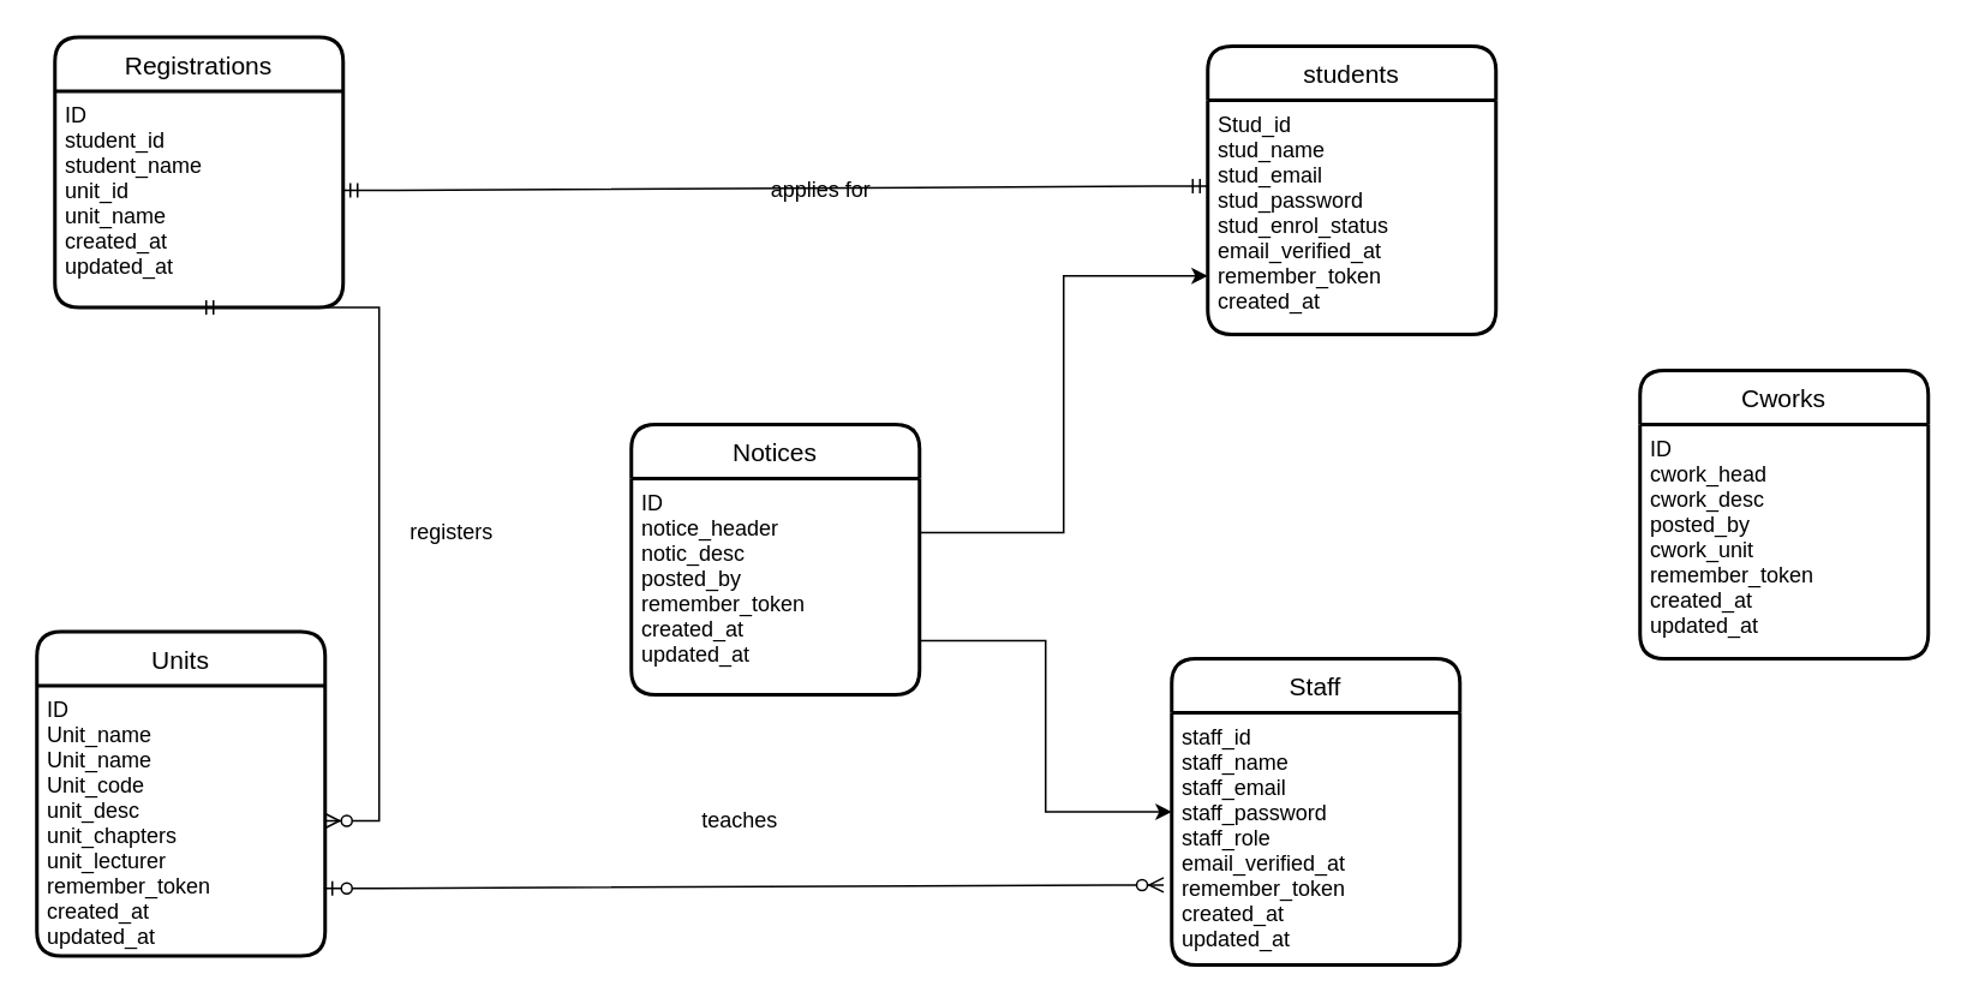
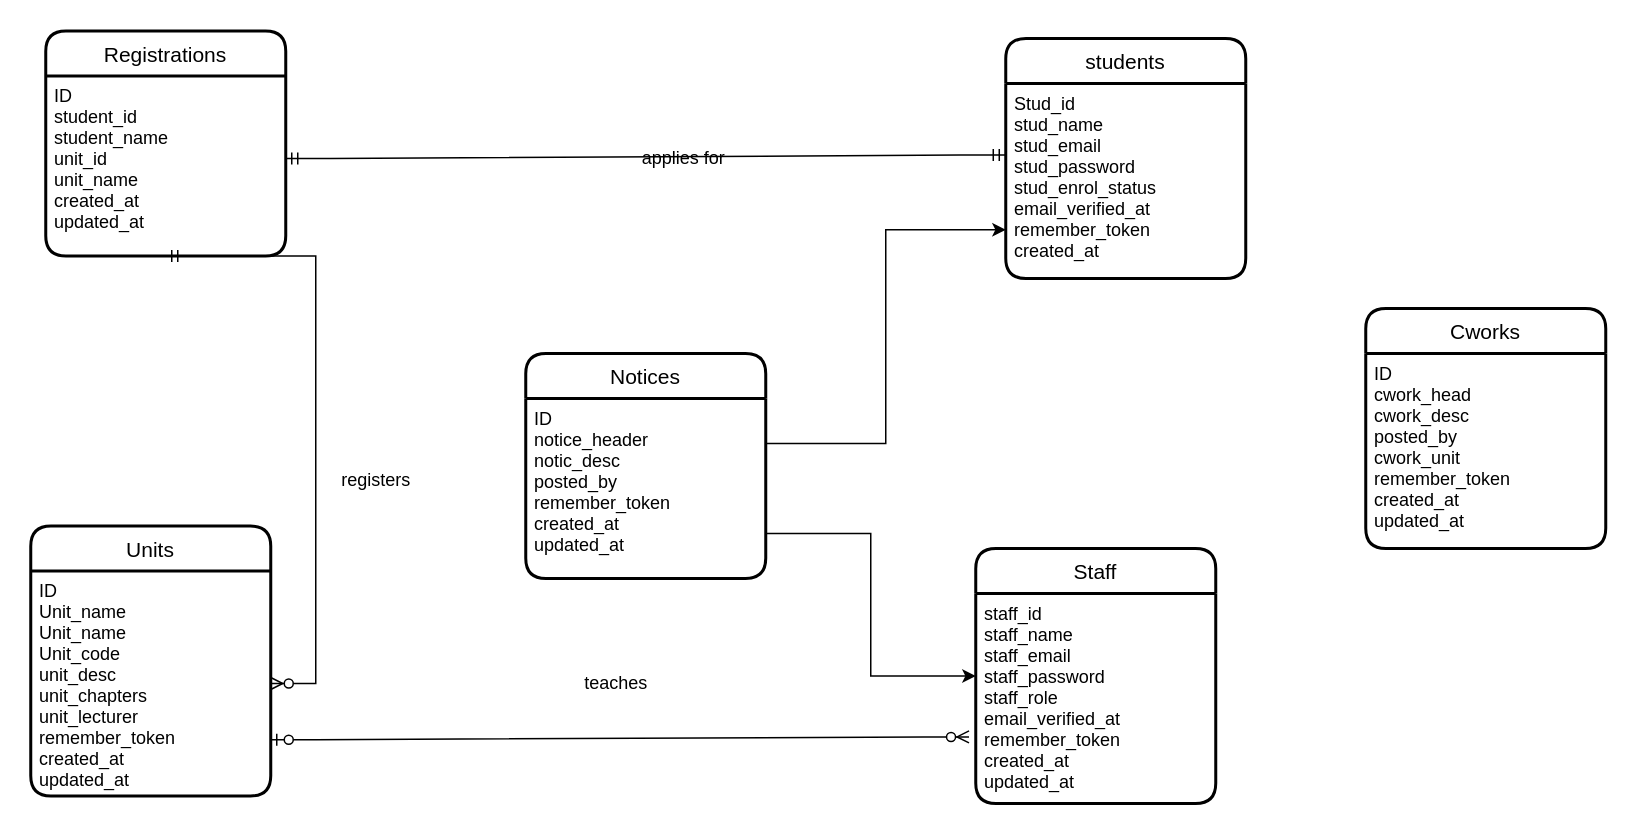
  <mxCell id="0" />
  <mxCell id="1" parent="0" />
  <mxCell id="2" value="Cworks" style="swimlane;childLayout=stackLayout;horizontal=1;startSize=30;horizontalStack=0;rounded=1;fontSize=14;fontStyle=0;strokeWidth=2;resizeParent=0;resizeLast=1;shadow=0;dashed=0;align=center;" vertex="1" parent="1"><mxGeometry x="910" y="205" width="160" height="160" as="geometry" /></mxCell>
  <mxCell id="3" value="ID&#10;cwork_head&#10;cwork_desc&#10;posted_by&#10;cwork_unit&#10;remember_token&#10;created_at&#10;updated_at" style="align=left;strokeColor=none;fillColor=none;spacingLeft=4;fontSize=12;verticalAlign=top;resizable=0;rotatable=0;part=1;" vertex="1" parent="2"><mxGeometry y="30" width="160" height="130" as="geometry" /></mxCell>
  <mxCell id="4" value="Notices" style="swimlane;childLayout=stackLayout;horizontal=1;startSize=30;horizontalStack=0;rounded=1;fontSize=14;fontStyle=0;strokeWidth=2;resizeParent=0;resizeLast=1;shadow=0;dashed=0;align=center;" vertex="1" parent="1"><mxGeometry x="350" y="235" width="160" height="150" as="geometry" /></mxCell>
  <mxCell id="5" value="ID&#10;notice_header&#10;notic_desc&#10;posted_by&#10;remember_token&#10;created_at&#10;updated_at" style="align=left;strokeColor=none;fillColor=none;spacingLeft=4;fontSize=12;verticalAlign=top;resizable=0;rotatable=0;part=1;" vertex="1" parent="4"><mxGeometry y="30" width="160" height="120" as="geometry" /></mxCell>
  <mxCell id="6" value="Registrations" style="swimlane;childLayout=stackLayout;horizontal=1;startSize=30;horizontalStack=0;rounded=1;fontSize=14;fontStyle=0;strokeWidth=2;resizeParent=0;resizeLast=1;shadow=0;dashed=0;align=center;" vertex="1" parent="1"><mxGeometry x="30" y="20" width="160" height="150" as="geometry" /></mxCell>
  <mxCell id="7" value="ID&#10;student_id&#10;student_name&#10;unit_id&#10;unit_name&#10;created_at&#10;updated_at" style="align=left;strokeColor=none;fillColor=none;spacingLeft=4;fontSize=12;verticalAlign=top;resizable=0;rotatable=0;part=1;" vertex="1" parent="6"><mxGeometry y="30" width="160" height="120" as="geometry" /></mxCell>
  <mxCell id="8" value="Staff" style="swimlane;childLayout=stackLayout;horizontal=1;startSize=30;horizontalStack=0;rounded=1;fontSize=14;fontStyle=0;strokeWidth=2;resizeParent=0;resizeLast=1;shadow=0;dashed=0;align=center;" vertex="1" parent="1"><mxGeometry x="650" y="365" width="160" height="170" as="geometry" /></mxCell>
  <mxCell id="9" value="staff_id&#10;staff_name&#10;staff_email&#10;staff_password&#10;staff_role&#10;email_verified_at&#10;remember_token&#10;created_at&#10;updated_at" style="align=left;strokeColor=none;fillColor=none;spacingLeft=4;fontSize=12;verticalAlign=top;resizable=0;rotatable=0;part=1;" vertex="1" parent="8"><mxGeometry y="30" width="160" height="140" as="geometry" /></mxCell>
  <mxCell id="10" value="students" style="swimlane;childLayout=stackLayout;horizontal=1;startSize=30;horizontalStack=0;rounded=1;fontSize=14;fontStyle=0;strokeWidth=2;resizeParent=0;resizeLast=1;shadow=0;dashed=0;align=center;" vertex="1" parent="1"><mxGeometry x="670" y="25" width="160" height="160" as="geometry" /></mxCell>
  <mxCell id="11" value="Stud_id&#10;stud_name&#10;stud_email&#10;stud_password&#10;stud_enrol_status&#10;email_verified_at&#10;remember_token&#10;created_at" style="align=left;strokeColor=none;fillColor=none;spacingLeft=4;fontSize=12;verticalAlign=top;resizable=0;rotatable=0;part=1;" vertex="1" parent="10"><mxGeometry y="30" width="160" height="130" as="geometry" /></mxCell>
  <mxCell id="12" value="Units" style="swimlane;childLayout=stackLayout;horizontal=1;startSize=30;horizontalStack=0;rounded=1;fontSize=14;fontStyle=0;strokeWidth=2;resizeParent=0;resizeLast=1;shadow=0;dashed=0;align=center;" vertex="1" parent="1"><mxGeometry x="20" y="350" width="160" height="180" as="geometry" /></mxCell>
  <mxCell id="13" value="ID&#10;Unit_name&#10;Unit_name&#10;Unit_code&#10;unit_desc&#10;unit_chapters&#10;unit_lecturer&#10;remember_token&#10;created_at&#10;updated_at" style="align=left;strokeColor=none;fillColor=none;spacingLeft=4;fontSize=12;verticalAlign=top;resizable=0;rotatable=0;part=1;" vertex="1" parent="12"><mxGeometry y="30" width="160" height="150" as="geometry" /></mxCell>
  <mxCell id="14" value="applies for" style="text;html=1;align=center;verticalAlign=middle;resizable=0;points=[];autosize=1;strokeColor=none;fillColor=none;" vertex="1" parent="1"><mxGeometry x="420" y="95" width="70" height="20" as="geometry" /></mxCell>
- <mxCell id="15" value="registers" style="text;html=1;align=center;verticalAlign=middle;resizable=0;points=[];autosize=1;strokeColor=none;fillColor=none;" vertex="1" parent="1"><mxGeometry x="220" y="285" width="60" height="20" as="geometry" /></mxCell>
+ <mxCell id="15" value="registers" style="text;html=1;align=center;verticalAlign=middle;resizable=0;points=[];autosize=1;strokeColor=none;fillColor=none;" vertex="1" parent="1"><mxGeometry x="220" y="310" width="60" height="20" as="geometry" /></mxCell>
  <mxCell id="16" value="teaches" style="text;html=1;align=center;verticalAlign=middle;resizable=0;points=[];autosize=1;strokeColor=none;fillColor=none;" vertex="1" parent="1"><mxGeometry x="380" y="445" width="60" height="20" as="geometry" /></mxCell>
  <mxCell id="17" value="" style="edgeStyle=entityRelationEdgeStyle;fontSize=12;html=1;endArrow=ERmandOne;startArrow=ERmandOne;rounded=0;entryX=-0.002;entryY=0.367;entryDx=0;entryDy=0;entryPerimeter=0;" edge="1" parent="1" target="11"><mxGeometry width="100" height="100" relative="1" as="geometry"><mxPoint x="190" y="105" as="sourcePoint" /><mxPoint x="290" y="5" as="targetPoint" /></mxGeometry></mxCell>
  <mxCell id="18" value="" style="edgeStyle=entityRelationEdgeStyle;fontSize=12;html=1;endArrow=ERzeroToMany;startArrow=ERmandOne;rounded=0;exitX=0.5;exitY=1;exitDx=0;exitDy=0;" edge="1" parent="1" source="7" target="13"><mxGeometry width="100" height="100" relative="1" as="geometry"><mxPoint x="60" y="395" as="sourcePoint" /><mxPoint x="160" y="295" as="targetPoint" /></mxGeometry></mxCell>
  <mxCell id="19" value="" style="edgeStyle=entityRelationEdgeStyle;fontSize=12;html=1;endArrow=ERzeroToMany;startArrow=ERzeroToOne;rounded=0;entryX=-0.028;entryY=0.683;entryDx=0;entryDy=0;entryPerimeter=0;exitX=1;exitY=0.75;exitDx=0;exitDy=0;" edge="1" parent="1" source="13" target="9"><mxGeometry width="100" height="100" relative="1" as="geometry"><mxPoint x="190" y="470" as="sourcePoint" /><mxPoint x="290" y="370" as="targetPoint" /></mxGeometry></mxCell>
  <mxCell id="20" style="edgeStyle=orthogonalEdgeStyle;rounded=0;orthogonalLoop=1;jettySize=auto;html=1;exitX=1;exitY=0.75;exitDx=0;exitDy=0;entryX=0;entryY=0.5;entryDx=0;entryDy=0;" edge="1" parent="1" source="5" target="8"><mxGeometry relative="1" as="geometry" /></mxCell>
  <mxCell id="21" style="edgeStyle=orthogonalEdgeStyle;rounded=0;orthogonalLoop=1;jettySize=auto;html=1;exitX=1;exitY=0.25;exitDx=0;exitDy=0;entryX=0;entryY=0.75;entryDx=0;entryDy=0;" edge="1" parent="1" source="5" target="11"><mxGeometry relative="1" as="geometry" /></mxCell>
